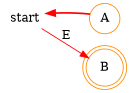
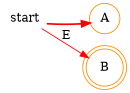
  digraph {
    rankdir=LR
    node [color=darkorange]
    edge [color=red]
    start [color=blue height=0 shape=none width=0]
    n2 [label=A shape=circle]
    n3 [label=B shape=doublecircle]
-   n2 -> start [style=bold]
+   start -> n2 [style=bold]
    start -> n3 [label=E style=solid]
  }
